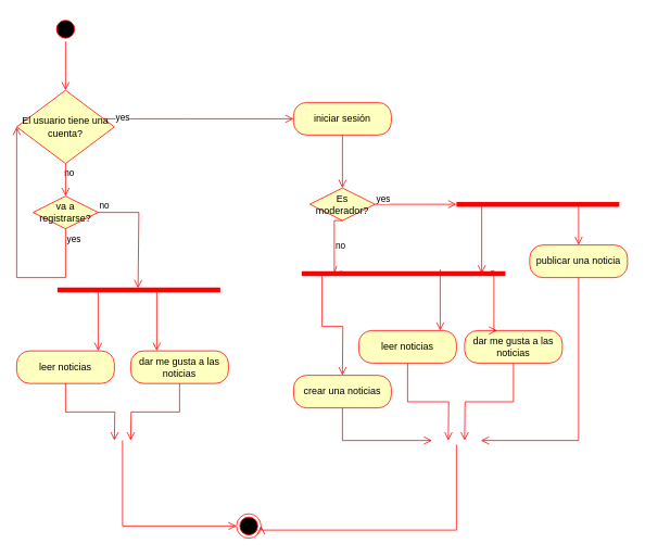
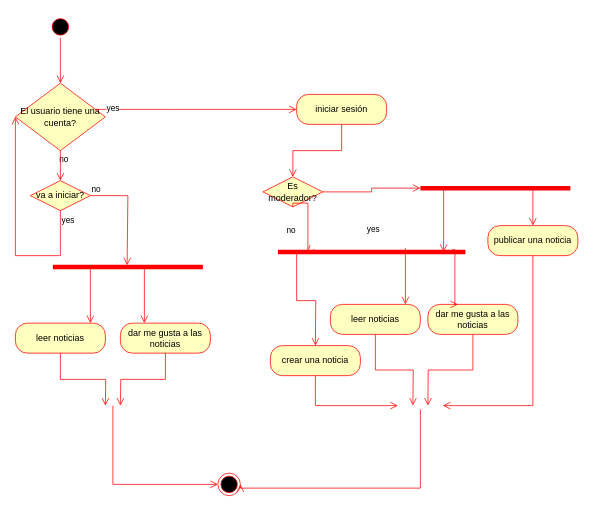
  <mxCell id="0" />
  <mxCell id="1" parent="0" />
  <mxCell id="2" value="" style="ellipse;html=1;shape=startState;fillColor=#000000;strokeColor=#ff0000;" parent="1" vertex="1"><mxGeometry x="65" y="20" width="30" height="30" as="geometry" /></mxCell>
  <mxCell id="3" value="" style="edgeStyle=orthogonalEdgeStyle;html=1;verticalAlign=bottom;endArrow=open;endSize=8;strokeColor=#ff0000;rounded=0;entryX=0.5;entryY=0;entryDx=0;entryDy=0;" parent="1" source="2" target="4" edge="1"><mxGeometry relative="1" as="geometry"><mxPoint x="84" y="110" as="targetPoint" /></mxGeometry></mxCell>
  <mxCell id="4" value="El usuario tiene una cuenta?" style="rhombus;whiteSpace=wrap;html=1;fillColor=#ffffc0;strokeColor=#ff0000;" parent="1" vertex="1"><mxGeometry x="20" y="110" width="120" height="90" as="geometry" /></mxCell>
  <mxCell id="5" value="no" style="edgeStyle=orthogonalEdgeStyle;html=1;align=left;verticalAlign=bottom;endArrow=open;endSize=8;strokeColor=#ff0000;rounded=0;entryX=0;entryY=0.5;entryDx=0;entryDy=0;" parent="1" source="4" target="10" edge="1"><mxGeometry x="-1" y="-90" relative="1" as="geometry"><mxPoint x="230" y="145" as="targetPoint" /><Array as="points"><mxPoint x="230" y="145" /></Array><mxPoint x="-50" y="-15" as="offset" /></mxGeometry></mxCell>
  <mxCell id="6" value="yes" style="edgeStyle=orthogonalEdgeStyle;html=1;align=left;verticalAlign=top;endArrow=open;endSize=8;strokeColor=#ff0000;rounded=0;entryX=0.5;entryY=0;entryDx=0;entryDy=0;entryPerimeter=0;" parent="1" source="4" target="7" edge="1"><mxGeometry x="-1" y="92" relative="1" as="geometry"><mxPoint x="80" y="240" as="targetPoint" /><mxPoint x="-32" y="-70" as="offset" /></mxGeometry></mxCell>
- <mxCell id="7" value="va a registrarse?" style="rhombus;whiteSpace=wrap;html=1;fillColor=#ffffc0;strokeColor=#ff0000;" parent="1" vertex="1"><mxGeometry x="40" y="240" width="80" height="40" as="geometry" /></mxCell>
+ <mxCell id="7" value="va a iniciar?" style="rhombus;whiteSpace=wrap;html=1;fillColor=#ffffc0;strokeColor=#ff0000;" parent="1" vertex="1"><mxGeometry x="40" y="240" width="80" height="40" as="geometry" /></mxCell>
  <mxCell id="8" value="no" style="edgeStyle=orthogonalEdgeStyle;html=1;align=left;verticalAlign=bottom;endArrow=open;endSize=8;strokeColor=#ff0000;rounded=0;entryX=0.495;entryY=0.3;entryDx=0;entryDy=0;entryPerimeter=0;" parent="1" source="7" target="12" edge="1"><mxGeometry x="-1" relative="1" as="geometry"><mxPoint x="170" y="350" as="targetPoint" /><Array as="points"><mxPoint x="170" y="260" /></Array></mxGeometry></mxCell>
  <mxCell id="9" value="yes" style="edgeStyle=orthogonalEdgeStyle;html=1;align=left;verticalAlign=top;endArrow=open;endSize=8;strokeColor=#ff0000;rounded=0;entryX=0;entryY=0.5;entryDx=0;entryDy=0;" parent="1" source="7" target="4" edge="1"><mxGeometry x="-1" relative="1" as="geometry"><mxPoint x="-10" y="340" as="targetPoint" /><Array as="points"><mxPoint x="80" y="340" /><mxPoint x="20" y="340" /></Array></mxGeometry></mxCell>
- <mxCell id="10" value="iniciar sesión" style="rounded=1;whiteSpace=wrap;html=1;arcSize=40;fontColor=#000000;fillColor=#ffffc0;strokeColor=#ff0000;" parent="1" vertex="1"><mxGeometry x="360" y="125" width="120" height="40" as="geometry" /></mxCell>
+ <mxCell id="10" value="iniciar sesión" style="rounded=1;whiteSpace=wrap;html=1;arcSize=40;fontColor=#000000;fillColor=#ffffc0;strokeColor=#ff0000;" parent="1" vertex="1"><mxGeometry x="395" y="125" width="120" height="40" as="geometry" /></mxCell>
  <mxCell id="11" value="" style="edgeStyle=orthogonalEdgeStyle;html=1;verticalAlign=bottom;endArrow=open;endSize=8;strokeColor=#ff0000;rounded=0;entryX=0.5;entryY=0;entryDx=0;entryDy=0;" parent="1" source="10" target="21" edge="1"><mxGeometry relative="1" as="geometry"><mxPoint x="420" y="230" as="targetPoint" /></mxGeometry></mxCell>
  <mxCell id="12" value="" style="shape=line;html=1;strokeWidth=6;strokeColor=#ff0000;" parent="1" vertex="1"><mxGeometry x="70" y="350" width="200" height="10" as="geometry" /></mxCell>
  <mxCell id="13" value="" style="edgeStyle=orthogonalEdgeStyle;html=1;verticalAlign=bottom;endArrow=open;endSize=8;strokeColor=#ff0000;rounded=0;exitX=0.25;exitY=0.5;exitDx=0;exitDy=0;exitPerimeter=0;" parent="1" source="12" edge="1"><mxGeometry relative="1" as="geometry"><mxPoint x="120" y="430" as="targetPoint" /></mxGeometry></mxCell>
  <mxCell id="14" value="leer noticias" style="rounded=1;whiteSpace=wrap;html=1;arcSize=40;fontColor=#000000;fillColor=#ffffc0;strokeColor=#ff0000;" parent="1" vertex="1"><mxGeometry x="20" y="430" width="120" height="40" as="geometry" /></mxCell>
  <mxCell id="15" value="" style="edgeStyle=orthogonalEdgeStyle;html=1;verticalAlign=bottom;endArrow=open;endSize=8;strokeColor=#ff0000;rounded=0;" parent="1" source="14" edge="1"><mxGeometry relative="1" as="geometry"><mxPoint x="140" y="540" as="targetPoint" /></mxGeometry></mxCell>
  <mxCell id="16" value="dar me gusta a las noticias" style="rounded=1;whiteSpace=wrap;html=1;arcSize=40;fontColor=#000000;fillColor=#ffffc0;strokeColor=#ff0000;" parent="1" vertex="1"><mxGeometry x="160" y="430" width="120" height="40" as="geometry" /></mxCell>
  <mxCell id="17" value="" style="edgeStyle=orthogonalEdgeStyle;html=1;verticalAlign=bottom;endArrow=open;endSize=8;strokeColor=#ff0000;rounded=0;" parent="1" source="16" edge="1"><mxGeometry relative="1" as="geometry"><mxPoint x="160" y="540" as="targetPoint" /></mxGeometry></mxCell>
  <mxCell id="18" value="" style="edgeStyle=orthogonalEdgeStyle;html=1;verticalAlign=bottom;endArrow=open;endSize=8;strokeColor=#ff0000;rounded=0;exitX=0.61;exitY=0.6;exitDx=0;exitDy=0;exitPerimeter=0;" parent="1" source="12" edge="1"><mxGeometry relative="1" as="geometry"><mxPoint x="192" y="430" as="targetPoint" /><mxPoint x="130" y="365" as="sourcePoint" /><Array as="points"><mxPoint x="192" y="430" /></Array></mxGeometry></mxCell>
  <mxCell id="19" value="" style="ellipse;html=1;shape=endState;fillColor=#000000;strokeColor=#ff0000;" parent="1" vertex="1"><mxGeometry x="290" y="630" width="30" height="30" as="geometry" /></mxCell>
  <mxCell id="20" value="" style="edgeStyle=orthogonalEdgeStyle;html=1;verticalAlign=bottom;endArrow=open;endSize=8;strokeColor=#ff0000;rounded=0;entryX=0;entryY=0.5;entryDx=0;entryDy=0;" parent="1" target="19" edge="1"><mxGeometry relative="1" as="geometry"><mxPoint x="130" y="440" as="targetPoint" /><mxPoint x="150" y="540" as="sourcePoint" /><Array as="points"><mxPoint x="150" y="645" /></Array></mxGeometry></mxCell>
- <mxCell id="21" value="Es moderador?" style="rhombus;whiteSpace=wrap;html=1;fillColor=#ffffc0;strokeColor=#ff0000;metaEdit=0;flipV=1;" parent="1" vertex="1"><mxGeometry x="380" y="230" width="80" height="40" as="geometry" /></mxCell>
+ <mxCell id="21" value="Es moderador?" style="rhombus;whiteSpace=wrap;html=1;fillColor=#ffffc0;strokeColor=#ff0000;metaEdit=0;flipV=1;" parent="1" vertex="1"><mxGeometry x="350" y="235" width="80" height="40" as="geometry" /></mxCell>
  <mxCell id="22" value="no" style="edgeStyle=orthogonalEdgeStyle;html=1;align=left;verticalAlign=bottom;endArrow=open;endSize=8;strokeColor=#ff0000;rounded=0;entryX=0;entryY=0.5;entryDx=0;entryDy=0;entryPerimeter=0;" parent="1" source="21" target="29" edge="1"><mxGeometry x="-1" y="-78" relative="1" as="geometry"><mxPoint x="560" y="250" as="targetPoint" /><mxPoint x="-50" y="-18" as="offset" /></mxGeometry></mxCell>
  <mxCell id="23" value="yes" style="edgeStyle=orthogonalEdgeStyle;html=1;align=left;verticalAlign=top;endArrow=open;endSize=8;strokeColor=#ff0000;rounded=0;exitX=0.5;exitY=1;exitDx=0;exitDy=0;entryX=0.156;entryY=0.6;entryDx=0;entryDy=0;entryPerimeter=0;" parent="1" source="21" target="24" edge="1"><mxGeometry x="-1" y="-57" relative="1" as="geometry"><mxPoint x="410" y="320" as="targetPoint" /><Array as="points"><mxPoint x="410" y="270" /><mxPoint x="410" y="335" /></Array><mxPoint x="40" y="17" as="offset" /></mxGeometry></mxCell>
  <mxCell id="24" value="" style="shape=line;html=1;strokeWidth=6;strokeColor=#ff0000;" parent="1" vertex="1"><mxGeometry x="370" y="330" width="250" height="10" as="geometry" /></mxCell>
  <mxCell id="25" value="" style="edgeStyle=orthogonalEdgeStyle;html=1;verticalAlign=bottom;endArrow=open;endSize=8;strokeColor=#ff0000;rounded=0;" parent="1" edge="1"><mxGeometry relative="1" as="geometry"><mxPoint x="540" y="405" as="targetPoint" /><mxPoint x="540" y="330" as="sourcePoint" /></mxGeometry></mxCell>
  <mxCell id="26" value="leer noticias" style="rounded=1;whiteSpace=wrap;html=1;arcSize=40;fontColor=#000000;fillColor=#ffffc0;strokeColor=#ff0000;" parent="1" vertex="1"><mxGeometry x="440" y="405" width="120" height="40" as="geometry" /></mxCell>
  <mxCell id="27" value="dar me gusta a las noticias" style="rounded=1;whiteSpace=wrap;html=1;arcSize=40;fontColor=#000000;fillColor=#ffffc0;strokeColor=#ff0000;" parent="1" vertex="1"><mxGeometry x="570" y="405" width="120" height="40" as="geometry" /></mxCell>
  <mxCell id="28" value="" style="edgeStyle=orthogonalEdgeStyle;html=1;verticalAlign=bottom;endArrow=open;endSize=8;strokeColor=#ff0000;rounded=0;exitX=0.93;exitY=0.2;exitDx=0;exitDy=0;exitPerimeter=0;" parent="1" source="24" edge="1"><mxGeometry relative="1" as="geometry"><mxPoint x="610" y="405" as="targetPoint" /><mxPoint x="602" y="331" as="sourcePoint" /><Array as="points"><mxPoint x="606" y="405" /></Array></mxGeometry></mxCell>
  <mxCell id="29" value="" style="shape=line;html=1;strokeWidth=6;strokeColor=#ff0000;" parent="1" vertex="1"><mxGeometry x="560" y="245" width="200" height="10" as="geometry" /></mxCell>
  <mxCell id="30" value="" style="edgeStyle=orthogonalEdgeStyle;html=1;verticalAlign=bottom;endArrow=open;endSize=8;strokeColor=#ff0000;rounded=0;exitX=0.155;exitY=0.6;exitDx=0;exitDy=0;exitPerimeter=0;" parent="1" source="29" edge="1"><mxGeometry relative="1" as="geometry"><mxPoint x="591" y="335" as="targetPoint" /><Array as="points"><mxPoint x="591" y="333" /></Array></mxGeometry></mxCell>
  <mxCell id="31" value="" style="edgeStyle=orthogonalEdgeStyle;html=1;verticalAlign=bottom;endArrow=open;endSize=8;strokeColor=#ff0000;rounded=0;exitX=0.75;exitY=0.5;exitDx=0;exitDy=0;exitPerimeter=0;" parent="1" source="29" edge="1"><mxGeometry relative="1" as="geometry"><mxPoint x="710" y="300" as="targetPoint" /><mxPoint x="550" y="340" as="sourcePoint" /></mxGeometry></mxCell>
  <mxCell id="32" value="publicar una noticia" style="rounded=1;whiteSpace=wrap;html=1;arcSize=40;fontColor=#000000;fillColor=#ffffc0;strokeColor=#ff0000;" parent="1" vertex="1"><mxGeometry x="650" y="300" width="120" height="40" as="geometry" /></mxCell>
  <mxCell id="33" value="" style="edgeStyle=orthogonalEdgeStyle;html=1;verticalAlign=bottom;endArrow=open;endSize=8;strokeColor=#ff0000;rounded=0;" parent="1" source="32" edge="1"><mxGeometry relative="1" as="geometry"><mxPoint x="590" y="540" as="targetPoint" /><Array as="points"><mxPoint x="710" y="440" /><mxPoint x="710" y="440" /></Array></mxGeometry></mxCell>
  <mxCell id="34" value="" style="edgeStyle=orthogonalEdgeStyle;html=1;verticalAlign=bottom;endArrow=open;endSize=8;strokeColor=#ff0000;rounded=0;exitX=0.5;exitY=1;exitDx=0;exitDy=0;" parent="1" source="26" edge="1"><mxGeometry relative="1" as="geometry"><mxPoint x="550" y="540" as="targetPoint" /><mxPoint x="490" y="470" as="sourcePoint" /></mxGeometry></mxCell>
  <mxCell id="35" value="" style="edgeStyle=orthogonalEdgeStyle;html=1;verticalAlign=bottom;endArrow=open;endSize=8;strokeColor=#ff0000;rounded=0;exitX=0.5;exitY=1;exitDx=0;exitDy=0;" parent="1" source="27" edge="1"><mxGeometry relative="1" as="geometry"><mxPoint x="570" y="540" as="targetPoint" /><mxPoint x="630" y="470" as="sourcePoint" /></mxGeometry></mxCell>
  <mxCell id="36" value="" style="edgeStyle=orthogonalEdgeStyle;html=1;verticalAlign=bottom;endArrow=open;endSize=8;strokeColor=#ff0000;rounded=0;entryX=1;entryY=0.5;entryDx=0;entryDy=0;" parent="1" target="19" edge="1"><mxGeometry relative="1" as="geometry"><mxPoint x="700" y="650" as="targetPoint" /><mxPoint x="560" y="545" as="sourcePoint" /><Array as="points"><mxPoint x="560" y="650" /><mxPoint x="320" y="650" /></Array></mxGeometry></mxCell>
  <mxCell id="37" value="" style="edgeStyle=orthogonalEdgeStyle;html=1;verticalAlign=bottom;endArrow=open;endSize=8;strokeColor=#ff0000;rounded=0;exitX=0.1;exitY=0.6;exitDx=0;exitDy=0;exitPerimeter=0;" parent="1" source="24" edge="1"><mxGeometry relative="1" as="geometry"><mxPoint x="420" y="460" as="targetPoint" /><mxPoint x="550" y="340" as="sourcePoint" /></mxGeometry></mxCell>
- <mxCell id="38" value="crear una noticias" style="rounded=1;whiteSpace=wrap;html=1;arcSize=40;fontColor=#000000;fillColor=#ffffc0;strokeColor=#ff0000;" parent="1" vertex="1"><mxGeometry x="360" y="460" width="120" height="40" as="geometry" /></mxCell>
+ <mxCell id="38" value="crear una noticia" style="rounded=1;whiteSpace=wrap;html=1;arcSize=40;fontColor=#000000;fillColor=#ffffc0;strokeColor=#ff0000;" parent="1" vertex="1"><mxGeometry x="360" y="460" width="120" height="40" as="geometry" /></mxCell>
  <mxCell id="39" value="" style="edgeStyle=orthogonalEdgeStyle;html=1;verticalAlign=bottom;endArrow=open;endSize=8;strokeColor=#ff0000;rounded=0;" parent="1" source="38" edge="1"><mxGeometry relative="1" as="geometry"><mxPoint x="530" y="540" as="targetPoint" /><Array as="points"><mxPoint x="420" y="530" /><mxPoint x="420" y="530" /></Array></mxGeometry></mxCell>
